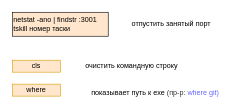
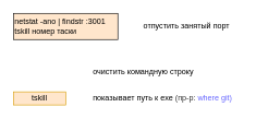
  <mxCell id="0" />
  <mxCell id="1" parent="0" />
  <mxCell id="2" value="&lt;div&gt;netstat -ano | findstr :3001&lt;/div&gt;&lt;div&gt;tskill номер таски&lt;/div&gt;" style="rounded=0;whiteSpace=wrap;html=1;shadow=0;glass=0;sketch=0;align=left;fillColor=#ffe6cc;" parent="1" vertex="1"><mxGeometry x="20" y="20" width="160" height="40" as="geometry" /></mxCell>
  <mxCell id="3" value="отпустить занятый порт" style="text;html=1;align=center;verticalAlign=middle;resizable=0;points=[];autosize=1;" parent="1" vertex="1"><mxGeometry x="210" y="30" width="150" height="20" as="geometry" /></mxCell>
- <mxCell id="4" value="&lt;div&gt;cls&lt;/div&gt;" style="rounded=0;whiteSpace=wrap;html=1;shadow=0;glass=0;sketch=0;align=center;fillColor=#ffe6cc;strokeColor=#d79b00;" parent="1" vertex="1"><mxGeometry x="20" y="100" width="80" height="20" as="geometry" /></mxCell>
  <mxCell id="5" value="очистить командную строку" style="text;html=1;align=left;verticalAlign=middle;resizable=0;points=[];autosize=1;" parent="1" vertex="1"><mxGeometry x="140" y="100" width="170" height="20" as="geometry" /></mxCell>
- <mxCell id="6" value="&lt;div&gt;where&lt;/div&gt;" style="rounded=0;whiteSpace=wrap;html=1;shadow=0;glass=0;sketch=0;align=center;fillColor=#ffe6cc;strokeColor=#d79b00;" vertex="1" parent="1"><mxGeometry x="20" y="140" width="80" height="20" as="geometry" /></mxCell>
- <mxCell id="7" value="показывает путь к exe&lt;font color=&quot;#6666ff&quot;&gt; &lt;/font&gt;&lt;font color=&quot;#333333&quot;&gt;(пр-р:&lt;/font&gt;&lt;font color=&quot;#6666ff&quot;&gt; where git)&lt;/font&gt;" style="text;html=1;align=left;verticalAlign=middle;resizable=0;points=[];autosize=1;" vertex="1" parent="1"><mxGeometry x="150" y="145" width="230" height="20" as="geometry" /></mxCell>
+ <mxCell id="6" value="&lt;div&gt;tskill&lt;/div&gt;" style="rounded=0;whiteSpace=wrap;html=1;shadow=0;glass=0;sketch=0;align=center;fillColor=#ffe6cc;strokeColor=#d79b00;" vertex="1" parent="1"><mxGeometry x="20" y="140" width="80" height="20" as="geometry" /></mxCell>
+ <mxCell id="7" value="показывает путь к exe&lt;font color=&quot;#6666ff&quot;&gt; &lt;/font&gt;&lt;font color=&quot;#333333&quot;&gt;(пр-р:&lt;/font&gt;&lt;font color=&quot;#6666ff&quot;&gt; where git)&lt;/font&gt;" style="text;html=1;align=left;verticalAlign=middle;resizable=0;points=[];autosize=1;" vertex="1" parent="1"><mxGeometry x="140" y="140" width="230" height="20" as="geometry" /></mxCell>
